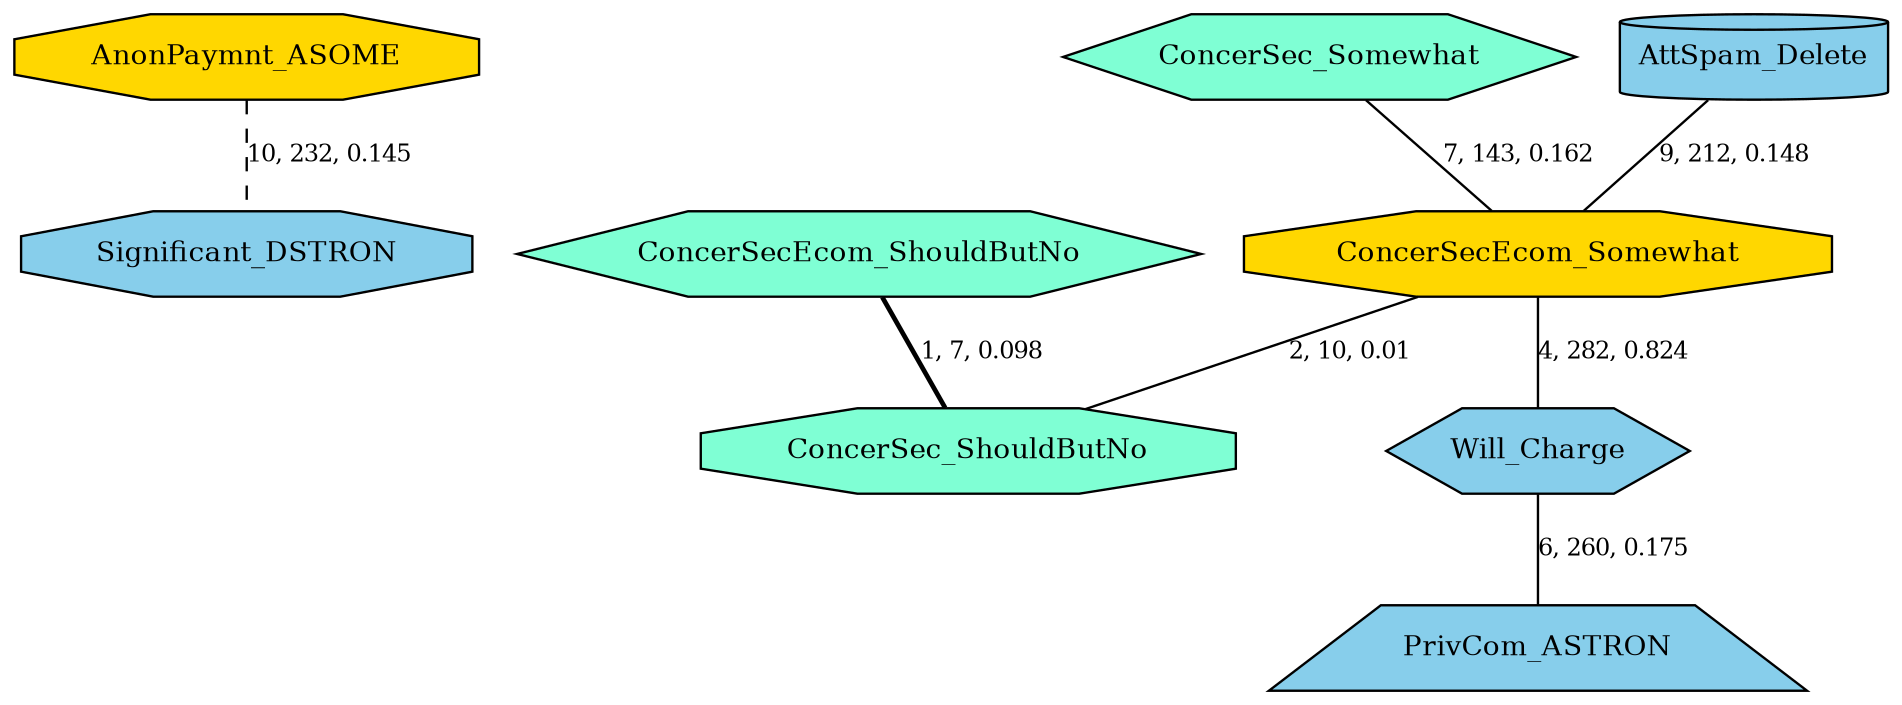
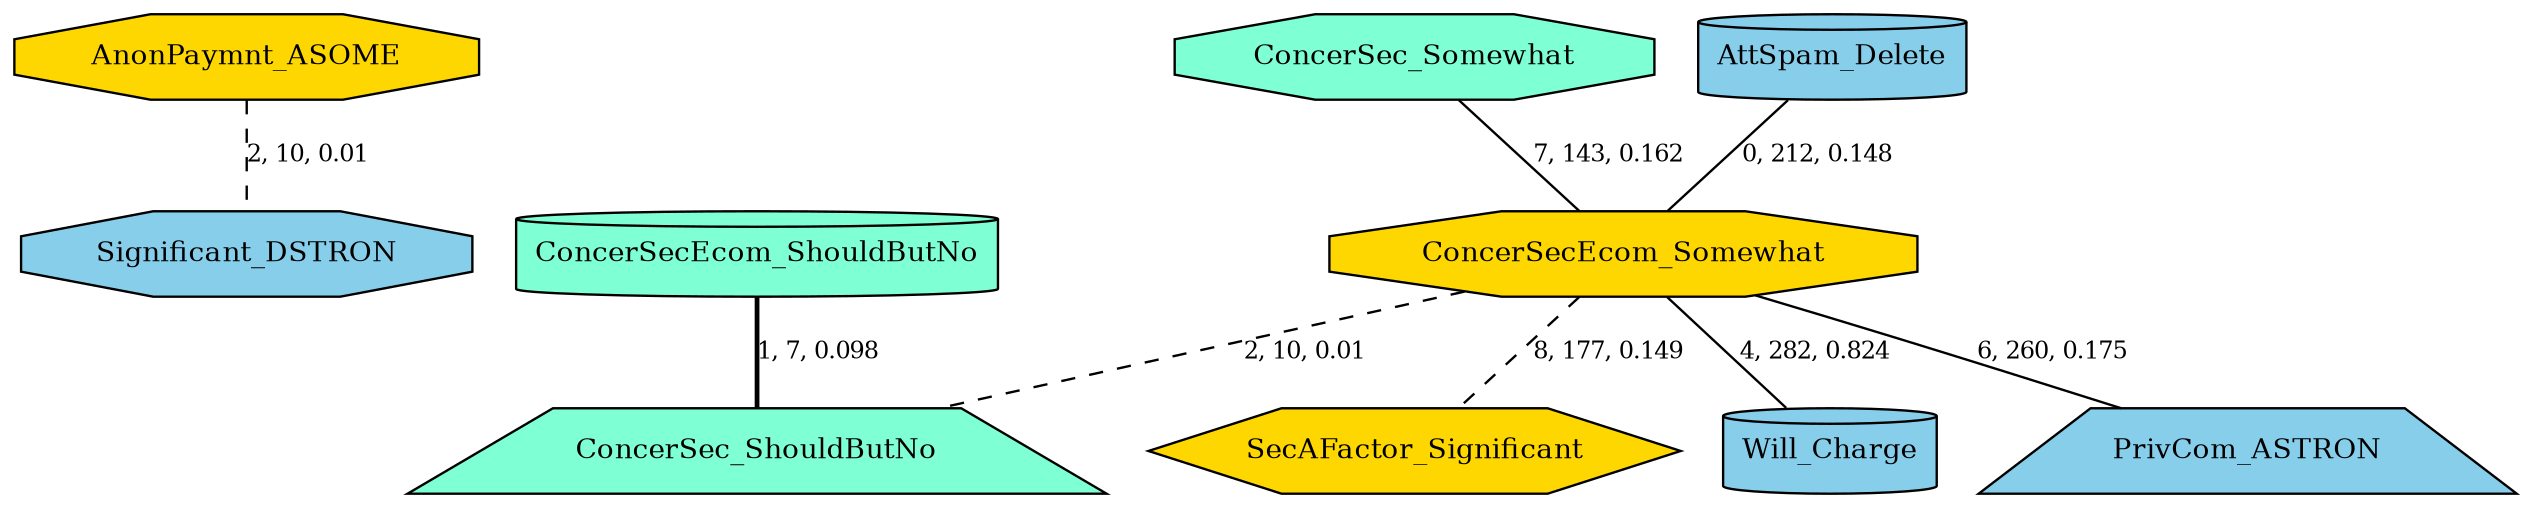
  graph {
    node [fillcolor=skyblue fontsize=12 shape=octagon style=filled]
    edge [fontsize=10 style=solid]
    n1 [label=Significant_DSTRON]
+   n2 [fillcolor=gold label=SecAFactor_Significant shape=hexagon]
    n3 [fillcolor=gold label=ConcerSecEcom_Somewhat]
-   n4 [fillcolor=aquamarine label=ConcerSec_ShouldButNo]
-   n5 [label=Will_Charge shape=hexagon]
+   n4 [fillcolor=aquamarine label=ConcerSec_ShouldButNo shape=trapezium]
+   n5 [label=Will_Charge shape=cylinder]
    n6 [label=PrivCom_ASTRON shape=trapezium]
-   n7 [fillcolor=aquamarine label=ConcerSec_Somewhat shape=hexagon]
+   n7 [fillcolor=aquamarine label=ConcerSec_Somewhat]
    n8 [fillcolor=gold label=AnonPaymnt_ASOME]
-   n9 [fillcolor=aquamarine label=ConcerSecEcom_ShouldButNo shape=hexagon]
+   n9 [fillcolor=aquamarine label=ConcerSecEcom_ShouldButNo shape=cylinder]
    n10 [label=AttSpam_Delete shape=cylinder]
-   n3 -- n4 [label="2, 10, 0.01"]
+   n3 -- n2 [label="8, 177, 0.149" style=dashed]
+   n3 -- n4 [label="2, 10, 0.01" style=dashed]
    n3 -- n5 [label="4, 282, 0.824"]
-   n5 -- n6 [label="6, 260, 0.175"]
+   n3 -- n6 [label="6, 260, 0.175"]
    n7 -- n3 [label="7, 143, 0.162"]
-   n8 -- n1 [label="10, 232, 0.145" style=dashed]
+   n8 -- n1 [label="2, 10, 0.01" style=dashed]
    n9 -- n4 [label="1, 7, 0.098" style=bold]
-   n10 -- n3 [label="9, 212, 0.148"]
+   n10 -- n3 [label="0, 212, 0.148"]
  }
